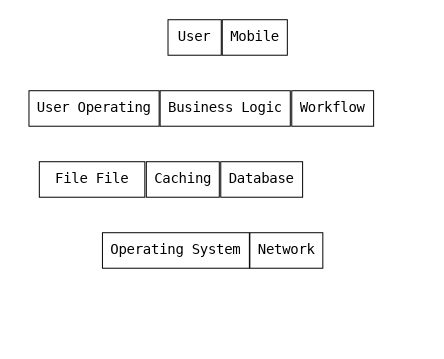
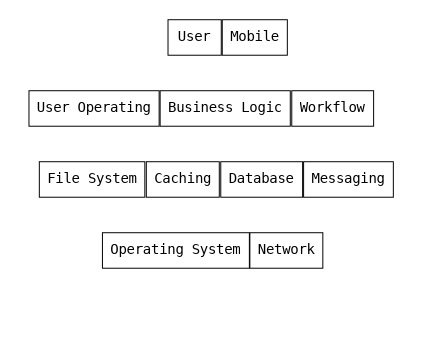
  digraph {
    fontname="DejaVu Sans Mono"
    nodesep=0.0
    rankdir=TB
    style=invis
    node [fontname="DejaVu Sans Mono" shape=box]
    edge [dir=none fontname="DejaVu Sans Mono" style=invis]
    n1 [label=Database]
-   n2 [label="File File"]
+   n2 [label="File System"]
    n3 [label=Caching]
+   n4 [label=Messaging]
    n5 [label="Operating System"]
    n6 [label=Network]
    AI [fontcolor=none shape=none]
    n8 [label="User Operating"]
    n9 [label="Business Logic"]
    n10 [label=Workflow]
    n11 [label=User]
    Mobile
    subgraph cluster_1 {
      n1
      n2
      n3
+     n4
    }
    subgraph cluster_2 {
      n5
      n6
    }
    subgraph cluster_3 {
      AI
    }
    subgraph cluster_4 {
      n8
      n9
      n10
    }
    subgraph cluster_5 {
      n11
      Mobile
    }
    n1 -> n5
    n1 -> AI [color=red]
    n2 -> n5
    n2 -> AI [color=red]
    n3 -> n5
    n3 -> AI [color=red]
+   n4 -> n6
+   n4 -> AI [color=red]
    n6 -> AI [color=red]
    n8 -> AI [color=red]
    n9 -> n1
    n9 -> n2
    n9 -> n3
    n9 -> AI [color=red]
    n10 -> n1
+   n10 -> n4
    n10 -> AI [color=red]
    n11 -> n8
    n11 -> n9
    Mobile -> n9
    Mobile -> n10
  }
